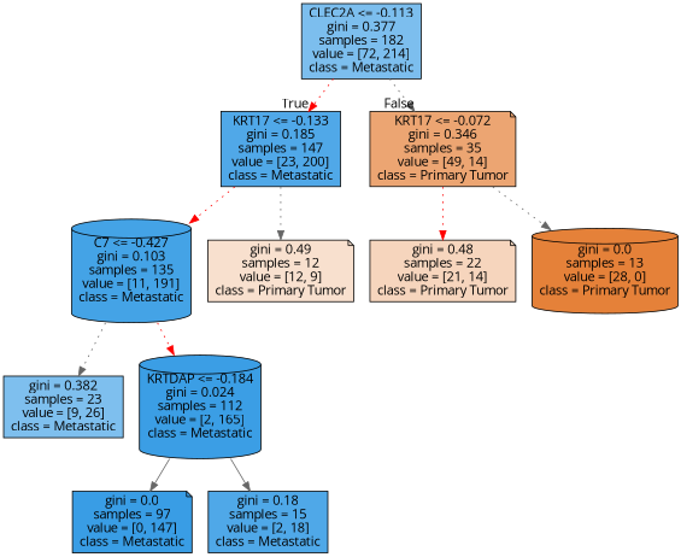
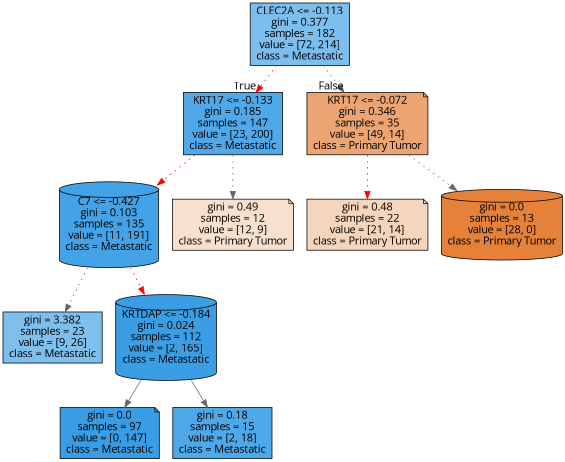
  digraph {
    fontname="Open Sans"
    node [color=black shape=box style=filled fontname="Open Sans"]
    edge [color=gray40 style=dotted fontname="Open Sans"]
    n1 [fillcolor="#7cbeee" label="CLEC2A <= -0.113\ngini = 0.377\nsamples = 182\nvalue = [72, 214]\nclass = Metastatic"]
    n2 [fillcolor="#50a8e8" label="KRT17 <= -0.133\ngini = 0.185\nsamples = 147\nvalue = [23, 200]\nclass = Metastatic"]
    n3 [fillcolor="#eca572" label="KRT17 <= -0.072\ngini = 0.346\nsamples = 35\nvalue = [49, 14]\nclass = Primary Tumor" shape=note]
    n4 [fillcolor="#44a3e6" label="C7 <= -0.427\ngini = 0.103\nsamples = 135\nvalue = [11, 191]\nclass = Metastatic" shape=cylinder]
    n5 [fillcolor="#f8e0ce" label="gini = 0.49\nsamples = 12\nvalue = [12, 9]\nclass = Primary Tumor" shape=note]
-   n6 [fillcolor="#7ebfee" label="gini = 0.382\nsamples = 23\nvalue = [9, 26]\nclass = Metastatic"]
+   n6 [fillcolor="#7ebfee" label="gini = 3.382\nsamples = 23\nvalue = [9, 26]\nclass = Metastatic"]
    n7 [fillcolor="#3b9ee5" label="KRTDAP <= -0.184\ngini = 0.024\nsamples = 112\nvalue = [2, 165]\nclass = Metastatic" shape=cylinder]
    n8 [fillcolor="#399de5" label="gini = 0.0\nsamples = 97\nvalue = [0, 147]\nclass = Metastatic" shape=note]
    n9 [fillcolor="#4fa8e8" label="gini = 0.18\nsamples = 15\nvalue = [2, 18]\nclass = Metastatic"]
    n10 [fillcolor="#f6d5bd" label="gini = 0.48\nsamples = 22\nvalue = [21, 14]\nclass = Primary Tumor" shape=note]
    n11 [fillcolor="#e58139" label="gini = 0.0\nsamples = 13\nvalue = [28, 0]\nclass = Primary Tumor" shape=cylinder]
    n1 -> n2 [headlabel=True labelangle=45 labeldistance=2.5 color=red]
    n1 -> n3 [headlabel=False labelangle=-45 labeldistance=2.5]
    n2 -> n4 [color=red]
    n2 -> n5
    n3 -> n10 [color=red]
    n3 -> n11
    n4 -> n6
    n4 -> n7 [color=red]
    n7 -> n8 [style=solid]
    n7 -> n9 [style=solid]
  }
